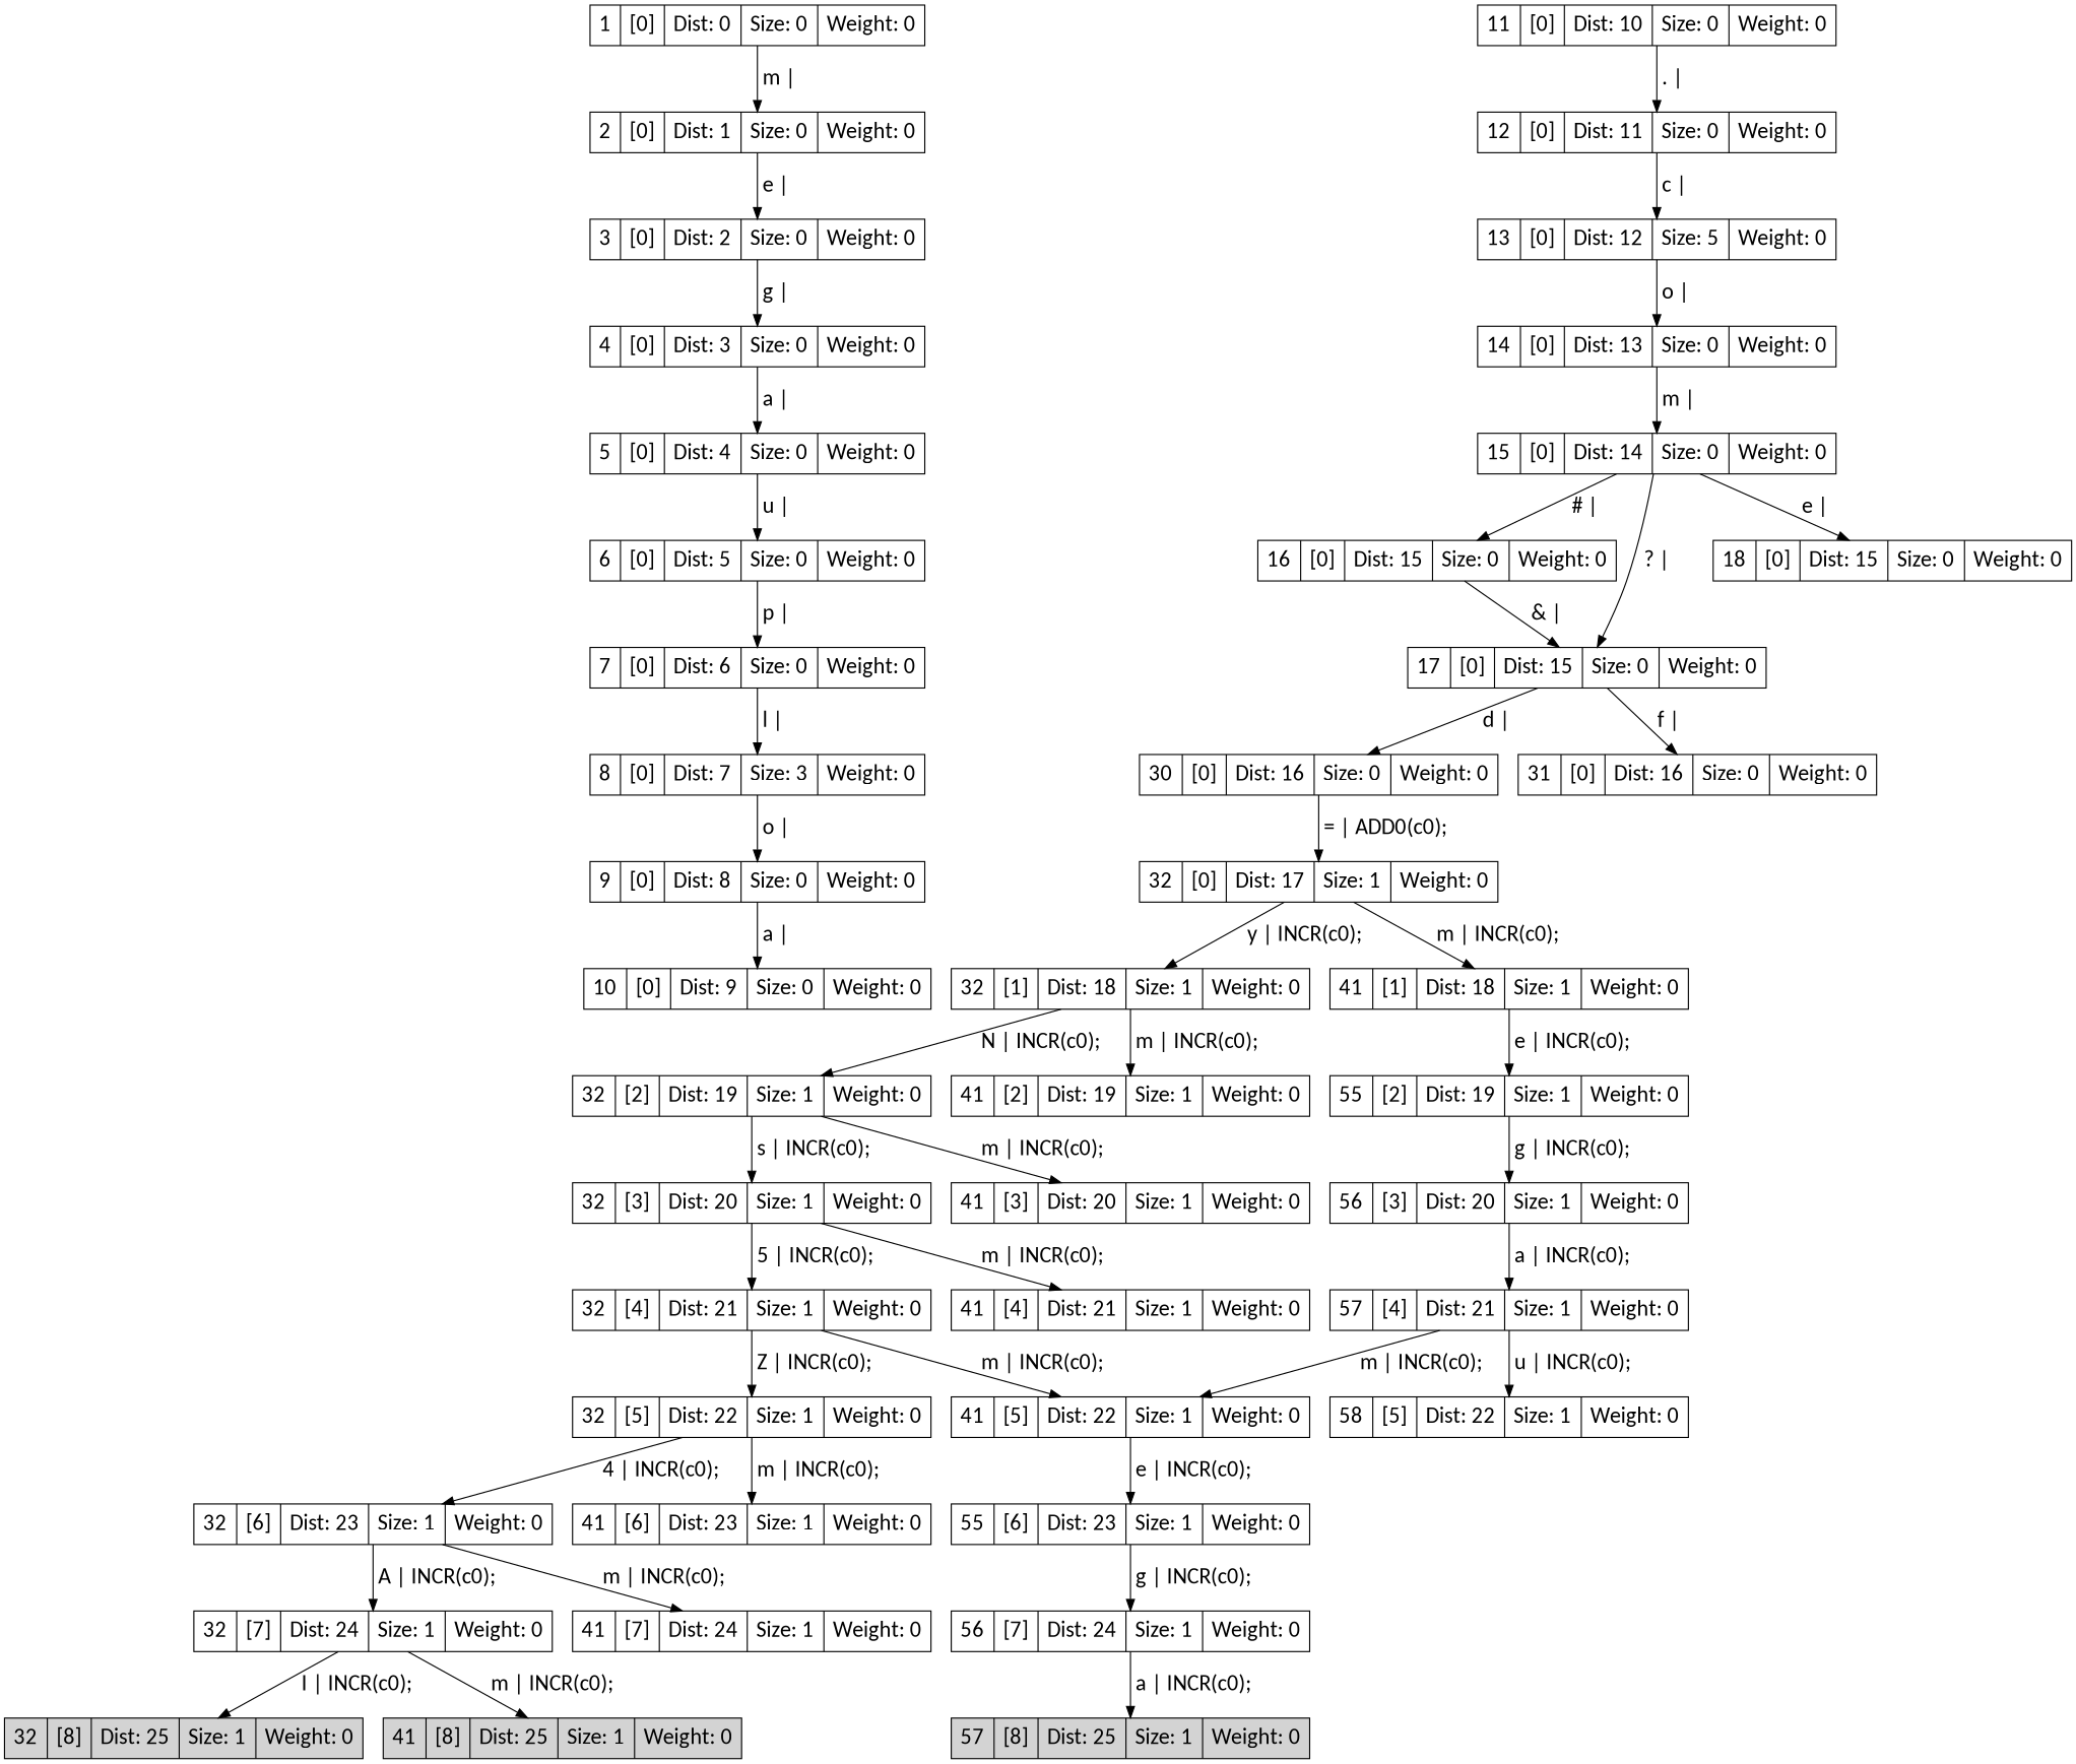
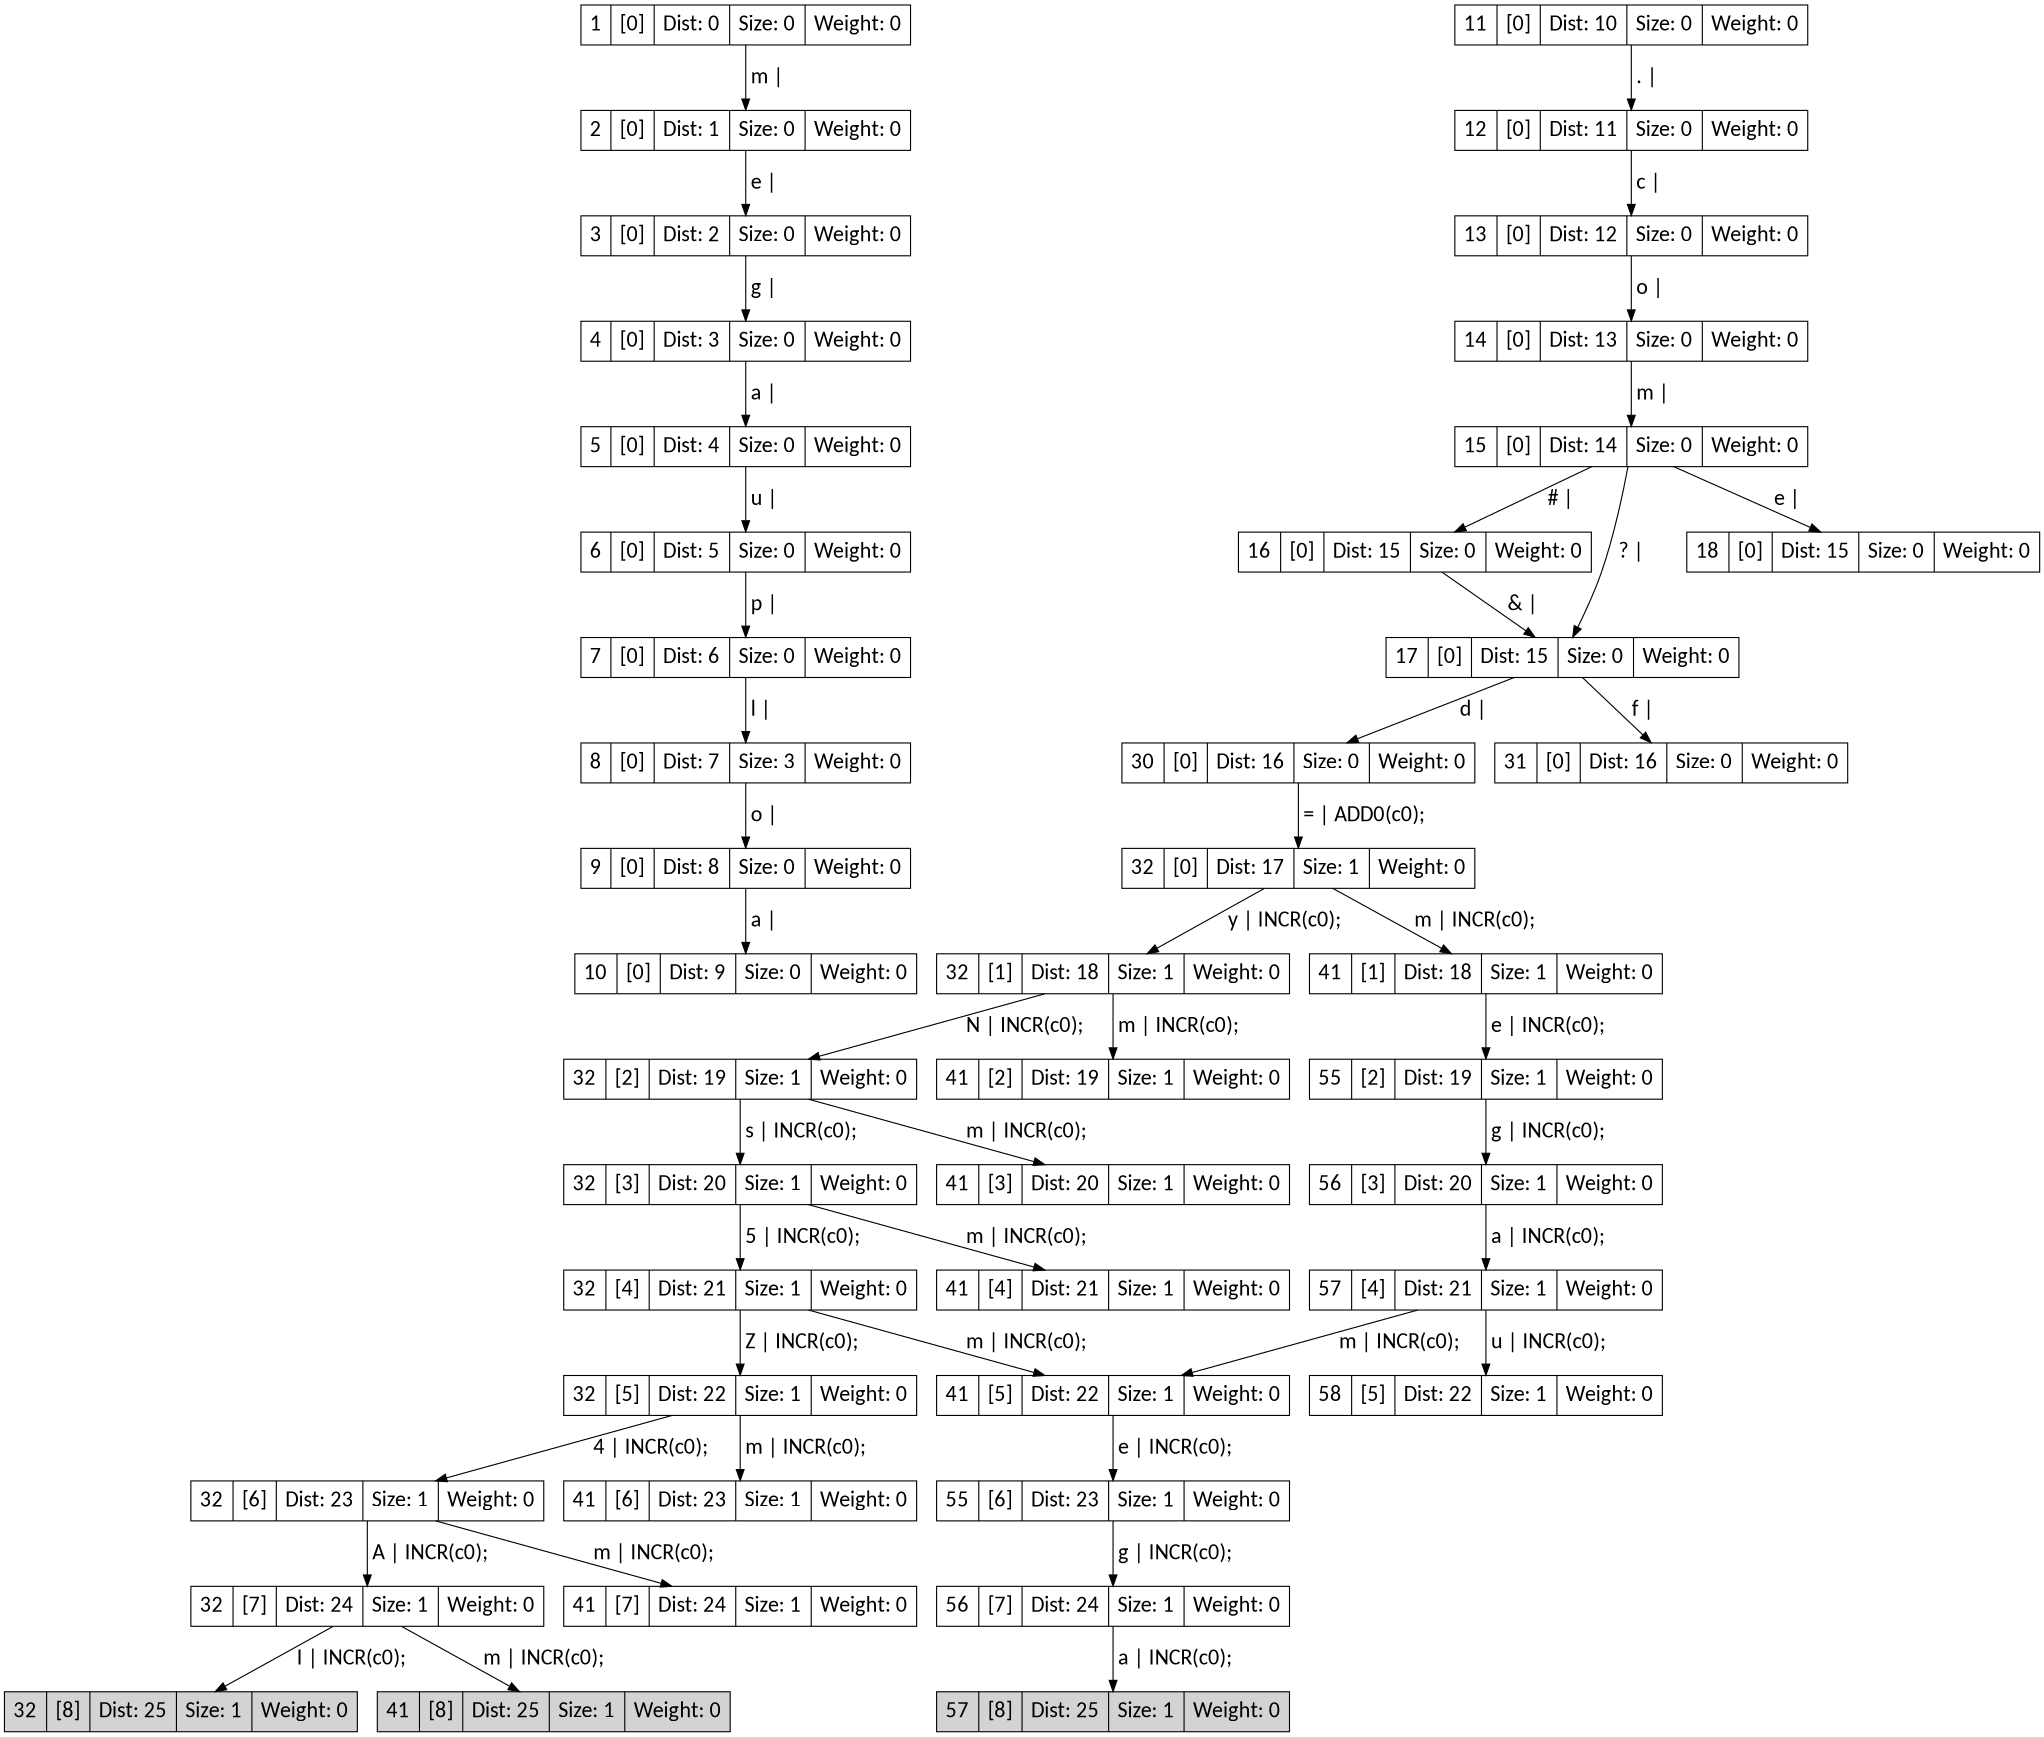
  digraph {
    node [fontname=Calibri fontsize=20 shape=record]
    edge [fontname=Calibri fontsize=20]
    n1 [label="1 | [0] | Dist: 0 | Size: 0 | Weight: 0"]
    n2 [label="2 | [0] | Dist: 1 | Size: 0 | Weight: 0"]
    n3 [label="3 | [0] | Dist: 2 | Size: 0 | Weight: 0"]
    n4 [label="4 | [0] | Dist: 3 | Size: 0 | Weight: 0"]
    n5 [label="5 | [0] | Dist: 4 | Size: 0 | Weight: 0"]
    n6 [label="6 | [0] | Dist: 5 | Size: 0 | Weight: 0"]
    n7 [label="7 | [0] | Dist: 6 | Size: 0 | Weight: 0"]
    n8 [label="8 | [0] | Dist: 7 | Size: 3 | Weight: 0"]
    n9 [label="9 | [0] | Dist: 8 | Size: 0 | Weight: 0"]
    n10 [label="10 | [0] | Dist: 9 | Size: 0 | Weight: 0"]
    n11 [label="11 | [0] | Dist: 10 | Size: 0 | Weight: 0"]
    n12 [label="12 | [0] | Dist: 11 | Size: 0 | Weight: 0"]
-   n13 [label="13 | [0] | Dist: 12 | Size: 5 | Weight: 0"]
+   n13 [label="13 | [0] | Dist: 12 | Size: 0 | Weight: 0"]
    n14 [label="14 | [0] | Dist: 13 | Size: 0 | Weight: 0"]
    n15 [label="15 | [0] | Dist: 14 | Size: 0 | Weight: 0"]
    n16 [label="16 | [0] | Dist: 15 | Size: 0 | Weight: 0"]
    n17 [label="17 | [0] | Dist: 15 | Size: 0 | Weight: 0"]
    n18 [label="18 | [0] | Dist: 15 | Size: 0 | Weight: 0"]
    n19 [label="30 | [0] | Dist: 16 | Size: 0 | Weight: 0"]
    n20 [label="31 | [0] | Dist: 16 | Size: 0 | Weight: 0"]
    n21 [label="32 | [0] | Dist: 17 | Size: 1 | Weight: 0"]
    n22 [label="32 | [1] | Dist: 18 | Size: 1 | Weight: 0"]
    n23 [label="41 | [1] | Dist: 18 | Size: 1 | Weight: 0"]
    n24 [label="32 | [2] | Dist: 19 | Size: 1 | Weight: 0"]
    n25 [label="41 | [2] | Dist: 19 | Size: 1 | Weight: 0"]
    n26 [label="55 | [2] | Dist: 19 | Size: 1 | Weight: 0"]
    n27 [label="32 | [3] | Dist: 20 | Size: 1 | Weight: 0"]
    n28 [label="41 | [3] | Dist: 20 | Size: 1 | Weight: 0"]
    n29 [label="56 | [3] | Dist: 20 | Size: 1 | Weight: 0"]
    n30 [label="32 | [4] | Dist: 21 | Size: 1 | Weight: 0"]
    n31 [label="41 | [4] | Dist: 21 | Size: 1 | Weight: 0"]
    n32 [label="32 | [5] | Dist: 22 | Size: 1 | Weight: 0"]
    n33 [label="41 | [5] | Dist: 22 | Size: 1 | Weight: 0"]
    n34 [label="32 | [6] | Dist: 23 | Size: 1 | Weight: 0"]
    n35 [label="41 | [6] | Dist: 23 | Size: 1 | Weight: 0"]
    n36 [label="55 | [6] | Dist: 23 | Size: 1 | Weight: 0"]
    n37 [label="32 | [7] | Dist: 24 | Size: 1 | Weight: 0"]
    n38 [label="41 | [7] | Dist: 24 | Size: 1 | Weight: 0"]
    n39 [label="56 | [7] | Dist: 24 | Size: 1 | Weight: 0"]
    n40 [fillcolor=lightgrey label="32 | [8] | Dist: 25 | Size: 1 | Weight: 0" style=filled]
    n41 [fillcolor=lightgrey label="41 | [8] | Dist: 25 | Size: 1 | Weight: 0" style=filled]
    n42 [label="57 | [4] | Dist: 21 | Size: 1 | Weight: 0"]
    n43 [label="58 | [5] | Dist: 22 | Size: 1 | Weight: 0"]
    n44 [fillcolor=lightgrey label="57 | [8] | Dist: 25 | Size: 1 | Weight: 0" style=filled]
    n1 -> n2 [label=" m | "]
    n2 -> n3 [label=" e | "]
    n3 -> n4 [label=" g | "]
    n4 -> n5 [label=" a | "]
    n5 -> n6 [label=" u | "]
    n6 -> n7 [label=" p | "]
    n7 -> n8 [label=" l | "]
    n8 -> n9 [label=" o | "]
    n9 -> n10 [label=" a | "]
    n11 -> n12 [label=" . | "]
    n12 -> n13 [label=" c | "]
    n13 -> n14 [label=" o | "]
    n14 -> n15 [label=" m | "]
    n15 -> n16 [label=" # | "]
    n15 -> n17 [label=" ? | "]
    n15 -> n18 [label=" e | "]
    n16 -> n17 [label=" & | "]
    n17 -> n19 [label=" d | "]
    n17 -> n20 [label=" f | "]
    n19 -> n21 [label=" = | ADD0(c0); "]
    n21 -> n22 [label=" y | INCR(c0); "]
    n21 -> n23 [label=" m | INCR(c0); "]
    n22 -> n24 [label=" N | INCR(c0); "]
    n22 -> n25 [label=" m | INCR(c0); "]
    n23 -> n26 [label=" e | INCR(c0); "]
    n24 -> n27 [label=" s | INCR(c0); "]
    n24 -> n28 [label=" m | INCR(c0); "]
    n26 -> n29 [label=" g | INCR(c0); "]
    n27 -> n30 [label=" 5 | INCR(c0); "]
    n27 -> n31 [label=" m | INCR(c0); "]
    n29 -> n42 [label=" a | INCR(c0); "]
    n30 -> n32 [label=" Z | INCR(c0); "]
    n30 -> n33 [label=" m | INCR(c0); "]
    n32 -> n34 [label=" 4 | INCR(c0); "]
    n32 -> n35 [label=" m | INCR(c0); "]
    n33 -> n36 [label=" e | INCR(c0); "]
    n34 -> n37 [label=" A | INCR(c0); "]
    n34 -> n38 [label=" m | INCR(c0); "]
    n36 -> n39 [label=" g | INCR(c0); "]
    n37 -> n40 [label=" I | INCR(c0); "]
    n37 -> n41 [label=" m | INCR(c0); "]
    n39 -> n44 [label=" a | INCR(c0); "]
    n42 -> n33 [label=" m | INCR(c0); "]
    n42 -> n43 [label=" u | INCR(c0); "]
  }
